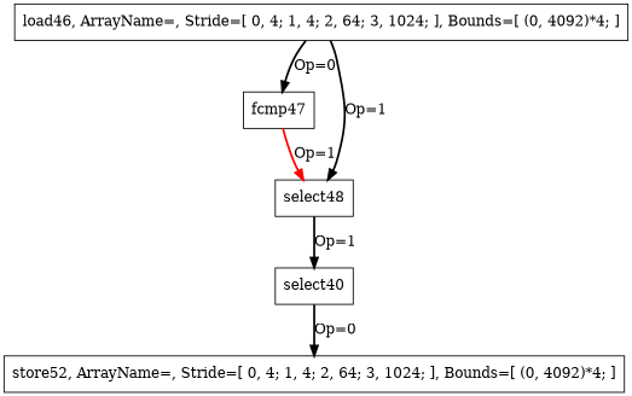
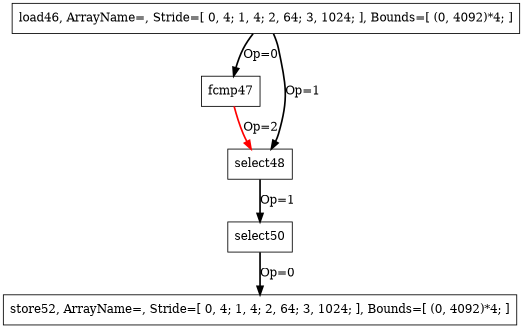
  digraph {
    node [color=black shape=box]
    edge [color=black style=bold]
    n1 [label="load46, ArrayName=, Stride=[ 0, 4; 1, 4; 2, 64; 3, 1024; ], Bounds=[ (0, 4092)*4; ]"]
    n2 [label=fcmp47]
    n3 [label=select48]
-   n4 [label=select40]
+   n4 [label=select50]
    n5 [label="store52, ArrayName=, Stride=[ 0, 4; 1, 4; 2, 64; 3, 1024; ], Bounds=[ (0, 4092)*4; ]"]
    n1 -> n2 [label="Op=0"]
    n1 -> n3 [label="Op=1"]
-   n2 -> n3 [color=red label="Op=1"]
+   n2 -> n3 [color=red label="Op=2"]
    n3 -> n4 [label="Op=1"]
    n4 -> n5 [label="Op=0"]
  }
